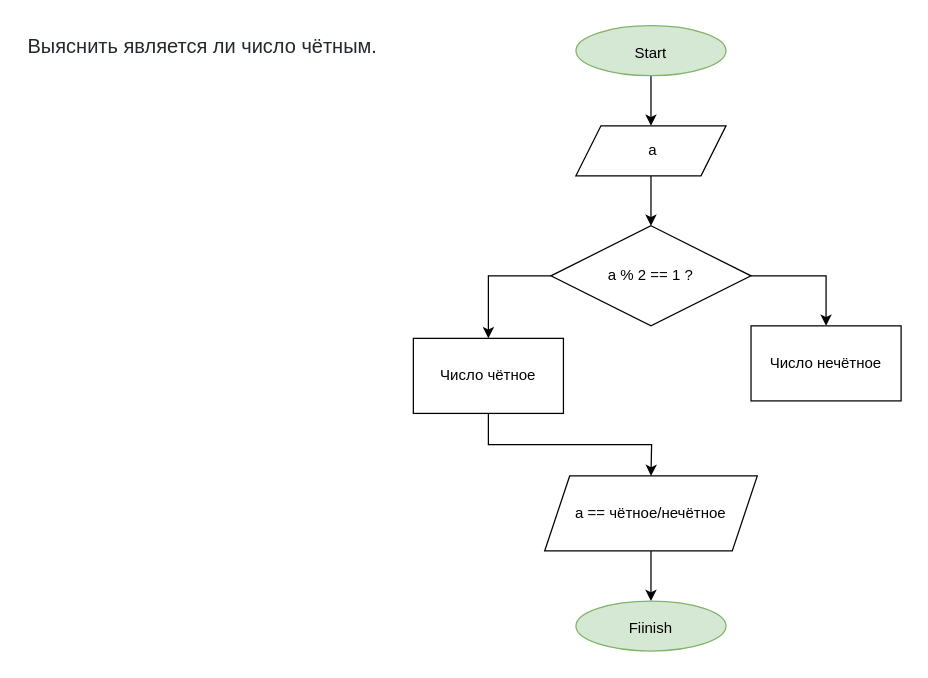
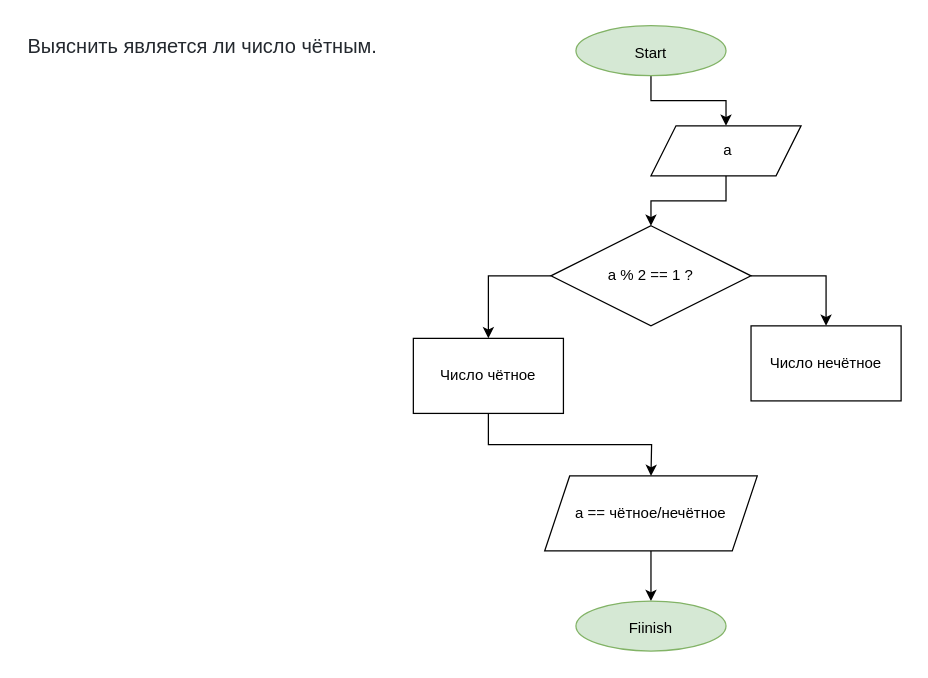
  <mxCell id="0" />
  <mxCell id="1" parent="0" />
  <mxCell id="2" value="&lt;b id=&quot;docs-internal-guid-91d6a0f8-7fff-c468-ba8e-b71edf3d2ae2&quot; style=&quot;font-weight:normal;&quot;&gt;&lt;span style=&quot;font-size: 12pt; font-family: Arial; color: rgb(36, 41, 47); background-color: transparent; font-weight: 400; font-style: normal; font-variant: normal; text-decoration: none; vertical-align: baseline;&quot;&gt;Выяснить является ли число чётным.&lt;/span&gt;&lt;/b&gt;" style="text;whiteSpace=wrap;html=1;" vertex="1" parent="1"><mxGeometry width="300" height="30" as="geometry" x="20" y="20" /></mxCell>
  <mxCell id="3" style="edgeStyle=orthogonalEdgeStyle;rounded=0;orthogonalLoop=1;jettySize=auto;html=1;exitX=0.5;exitY=1;exitDx=0;exitDy=0;entryX=0.5;entryY=0;entryDx=0;entryDy=0;" edge="1" parent="1" source="4" target="6"><mxGeometry relative="1" as="geometry" /></mxCell>
  <mxCell id="4" value="&lt;font style=&quot;font-size: 12px;&quot;&gt;Start&lt;/font&gt;" style="ellipse;whiteSpace=wrap;html=1;fontSize=16;fillColor=#d5e8d4;strokeColor=#82b366;" vertex="1" parent="1"><mxGeometry x="460" width="120" height="40" as="geometry" y="20" /></mxCell>
  <mxCell id="5" style="edgeStyle=orthogonalEdgeStyle;rounded=0;orthogonalLoop=1;jettySize=auto;html=1;exitX=0.5;exitY=1;exitDx=0;exitDy=0;entryX=0.5;entryY=0;entryDx=0;entryDy=0;" edge="1" parent="1" source="6" target="9"><mxGeometry relative="1" as="geometry" /></mxCell>
- <mxCell id="6" value="&amp;nbsp;a" style="shape=parallelogram;perimeter=parallelogramPerimeter;whiteSpace=wrap;html=1;fixedSize=1;" vertex="1" parent="1"><mxGeometry x="460" y="100" width="120" height="40" as="geometry" /></mxCell>
+ <mxCell id="6" value="&amp;nbsp;a" style="shape=parallelogram;perimeter=parallelogramPerimeter;whiteSpace=wrap;html=1;fixedSize=1;" vertex="1" parent="1"><mxGeometry x="520" y="100" width="120" height="40" as="geometry" /></mxCell>
  <mxCell id="7" style="edgeStyle=orthogonalEdgeStyle;rounded=0;orthogonalLoop=1;jettySize=auto;html=1;exitX=0;exitY=0.5;exitDx=0;exitDy=0;entryX=0.5;entryY=0;entryDx=0;entryDy=0;" edge="1" parent="1" source="9" target="11"><mxGeometry relative="1" as="geometry" /></mxCell>
  <mxCell id="8" style="edgeStyle=orthogonalEdgeStyle;rounded=0;orthogonalLoop=1;jettySize=auto;html=1;exitX=1;exitY=0.5;exitDx=0;exitDy=0;entryX=0.5;entryY=0;entryDx=0;entryDy=0;" edge="1" parent="1" source="9" target="12"><mxGeometry relative="1" as="geometry" /></mxCell>
  <mxCell id="9" value="a % 2 == 1 ?" style="rhombus;whiteSpace=wrap;html=1;" vertex="1" parent="1"><mxGeometry x="440" y="180" width="160" height="80" as="geometry" /></mxCell>
  <mxCell id="10" style="edgeStyle=orthogonalEdgeStyle;rounded=0;orthogonalLoop=1;jettySize=auto;html=1;exitX=0.5;exitY=1;exitDx=0;exitDy=0;" edge="1" parent="1" source="11"><mxGeometry relative="1" as="geometry"><mxPoint x="520" y="380" as="targetPoint" /></mxGeometry></mxCell>
  <mxCell id="11" value="Число чётное" style="rounded=0;whiteSpace=wrap;html=1;" vertex="1" parent="1"><mxGeometry x="330" y="270" width="120" height="60" as="geometry" /></mxCell>
  <mxCell id="12" value="Число нечётное" style="rounded=0;whiteSpace=wrap;html=1;" vertex="1" parent="1"><mxGeometry x="600" y="260" width="120" height="60" as="geometry" /></mxCell>
  <mxCell id="13" style="edgeStyle=orthogonalEdgeStyle;rounded=0;orthogonalLoop=1;jettySize=auto;html=1;exitX=0.5;exitY=1;exitDx=0;exitDy=0;entryX=0.5;entryY=0;entryDx=0;entryDy=0;" edge="1" parent="1" source="14" target="15"><mxGeometry relative="1" as="geometry" /></mxCell>
  <mxCell id="14" value="а == чётное/нечётное" style="shape=parallelogram;perimeter=parallelogramPerimeter;whiteSpace=wrap;html=1;fixedSize=1;" vertex="1" parent="1"><mxGeometry x="435" y="380" width="170" height="60" as="geometry" /></mxCell>
  <mxCell id="15" value="&lt;font style=&quot;font-size: 12px;&quot;&gt;Fiinish&lt;/font&gt;" style="ellipse;whiteSpace=wrap;html=1;fontSize=16;fillColor=#d5e8d4;strokeColor=#82b366;" vertex="1" parent="1"><mxGeometry x="460" y="480" width="120" height="40" as="geometry" /></mxCell>
